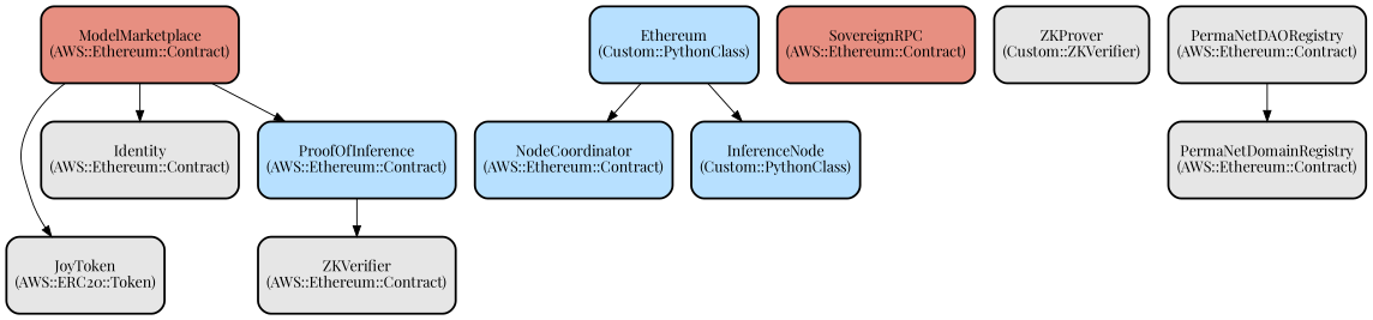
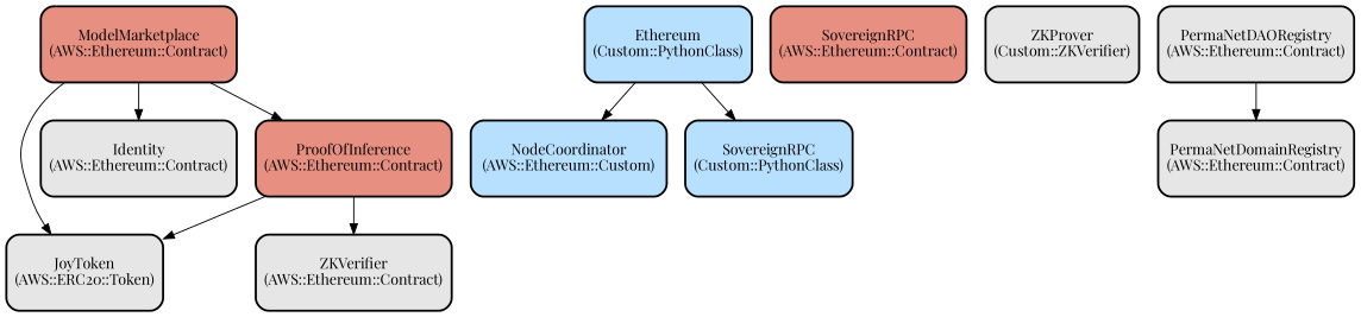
  digraph {
    fontname="Playfair Display"
    node [color=black fillcolor="#E6E6E6" fontname="Playfair Display" shape=rectangle style="filled,bold,rounded"]
    edge [fontname="Playfair Display"]
    n1 [height=1 label="JoyToken\n(AWS::ERC20::Token)"]
    n2 [height=1 label="Identity\n(AWS::Ethereum::Contract)"]
    n3 [height=1 label="ZKVerifier\n(AWS::Ethereum::Contract)"]
-   n4 [fillcolor="#B7E0FF" height=1 label="ProofOfInference\n(AWS::Ethereum::Contract)"]
+   n4 [fillcolor="#E78F81" height=1 label="ProofOfInference\n(AWS::Ethereum::Contract)"]
    n5 [fillcolor="#E78F81" height=1 label="ModelMarketplace\n(AWS::Ethereum::Contract)"]
-   n6 [fillcolor="#B7E0FF" height=1 label="NodeCoordinator\n(AWS::Ethereum::Contract)"]
+   n6 [fillcolor="#B7E0FF" height=1 label="NodeCoordinator\n(AWS::Ethereum::Custom)"]
    n7 [fillcolor="#E78F81" height=1 label="SovereignRPC\n(AWS::Ethereum::Contract)"]
-   n8 [fillcolor="#B7E0FF" height=1 label="InferenceNode\n(Custom::PythonClass)"]
+   n8 [fillcolor="#B7E0FF" height=1 label="SovereignRPC\n(Custom::PythonClass)"]
    n9 [fillcolor="#B7E0FF" height=1 label="Ethereum\n(Custom::PythonClass)"]
    n10 [height=1 label="ZKProver\n(Custom::ZKVerifier)"]
    n11 [height=1 label="PermaNetDAORegistry\n(AWS::Ethereum::Contract)"]
    n12 [height=1 label="PermaNetDomainRegistry\n(AWS::Ethereum::Contract)"]
+   n4 -> n1
    n4 -> n3
    n5 -> n1
    n5 -> n2
    n5 -> n4
    n9 -> n6
    n9 -> n8
    n11 -> n12
  }
